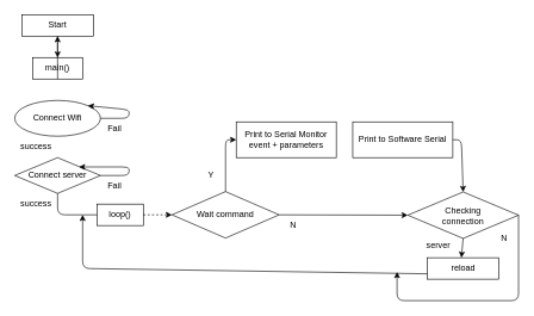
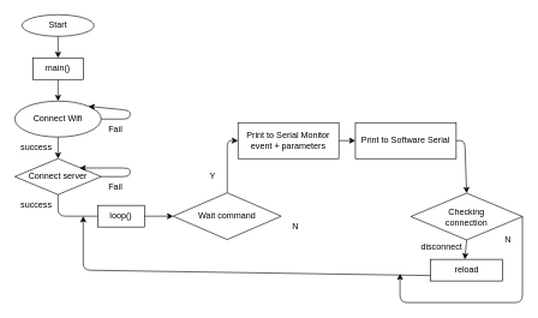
  <mxCell id="0" />
  <mxCell id="1" parent="0" />
- <mxCell id="2" value="Start" style="whiteSpace=wrap;html=1;rounded=0;" vertex="1" parent="1"><mxGeometry x="30" y="20" width="100" height="30" as="geometry" /></mxCell>
+ <mxCell id="2" value="Start" style="ellipse;whiteSpace=wrap;html=1;" vertex="1" parent="1"><mxGeometry x="30" y="20" width="100" height="30" as="geometry" /></mxCell>
  <mxCell id="3" value="main()" style="rounded=0;whiteSpace=wrap;html=1;" vertex="1" parent="1"><mxGeometry x="45" y="80" width="70" height="30" as="geometry" /></mxCell>
  <mxCell id="4" value="Connect Wifi" style="ellipse;whiteSpace=wrap;html=1;" vertex="1" parent="1"><mxGeometry x="20" y="140" width="120" height="50" as="geometry" /></mxCell>
  <mxCell id="5" value="Connect server" style="rhombus;whiteSpace=wrap;html=1;" vertex="1" parent="1"><mxGeometry x="20" y="220" width="120" height="50" as="geometry" /></mxCell>
  <mxCell id="6" value="" style="endArrow=classic;html=1;exitX=0.5;exitY=1;exitDx=0;exitDy=0;" edge="1" parent="1" source="2"><mxGeometry width="50" height="50" relative="1" as="geometry"><mxPoint x="20" y="350" as="sourcePoint" /><mxPoint x="80" y="80" as="targetPoint" /></mxGeometry></mxCell>
- <mxCell id="7" value="" style="endArrow=classic;html=1;exitX=0.5;exitY=1;exitDx=0;exitDy=0;" edge="1" parent="1" source="3" target="2"><mxGeometry width="50" height="50" relative="1" as="geometry"><mxPoint x="90" y="60" as="sourcePoint" /><mxPoint x="90" y="90" as="targetPoint" /></mxGeometry></mxCell>
+ <mxCell id="7" value="" style="endArrow=classic;html=1;exitX=0.5;exitY=1;exitDx=0;exitDy=0;entryX=0.5;entryY=0;entryDx=0;entryDy=0;" edge="1" parent="1" source="3" target="4"><mxGeometry width="50" height="50" relative="1" as="geometry"><mxPoint x="90" y="60" as="sourcePoint" /><mxPoint x="90" y="90" as="targetPoint" /></mxGeometry></mxCell>
+ <mxCell id="8" value="" style="endArrow=classic;html=1;exitX=0.5;exitY=1;exitDx=0;exitDy=0;entryX=0.5;entryY=0;entryDx=0;entryDy=0;" edge="1" parent="1" source="4" target="5"><mxGeometry width="50" height="50" relative="1" as="geometry"><mxPoint x="20" y="350" as="sourcePoint" /><mxPoint x="70" y="300" as="targetPoint" /></mxGeometry></mxCell>
  <mxCell id="9" value="" style="endArrow=classic;html=1;exitX=1;exitY=0.5;exitDx=0;exitDy=0;entryX=1;entryY=0;entryDx=0;entryDy=0;" edge="1" parent="1" source="4" target="4"><mxGeometry width="50" height="50" relative="1" as="geometry"><mxPoint x="20" y="350" as="sourcePoint" /><mxPoint x="70" y="300" as="targetPoint" /><Array as="points"><mxPoint x="180" y="165" /><mxPoint x="180" y="153" /></Array></mxGeometry></mxCell>
  <mxCell id="10" value="" style="endArrow=classic;html=1;exitX=1;exitY=0.5;exitDx=0;exitDy=0;entryX=1;entryY=0;entryDx=0;entryDy=0;" edge="1" parent="1"><mxGeometry width="50" height="50" relative="1" as="geometry"><mxPoint x="140" y="245" as="sourcePoint" /><mxPoint x="110" y="233" as="targetPoint" /><Array as="points"><mxPoint x="180" y="245" /><mxPoint x="180" y="233" /></Array></mxGeometry></mxCell>
  <mxCell id="11" value="loop()" style="rounded=0;whiteSpace=wrap;html=1;" vertex="1" parent="1"><mxGeometry x="135" y="285" width="65" height="30" as="geometry" /></mxCell>
  <mxCell id="12" value="" style="endArrow=none;html=1;exitX=0.5;exitY=1;exitDx=0;exitDy=0;entryX=0;entryY=0.5;entryDx=0;entryDy=0;" edge="1" parent="1" source="5" target="11"><mxGeometry width="50" height="50" relative="1" as="geometry"><mxPoint x="160" y="190" as="sourcePoint" /><mxPoint x="160" y="220" as="targetPoint" /><Array as="points"><mxPoint x="80" y="300" /></Array></mxGeometry></mxCell>
  <mxCell id="13" value="Wait command" style="rhombus;whiteSpace=wrap;html=1;" vertex="1" parent="1"><mxGeometry x="240" y="267.5" width="150" height="65" as="geometry" /></mxCell>
  <mxCell id="14" value="Checking&lt;br&gt;connection" style="rhombus;whiteSpace=wrap;html=1;" vertex="1" parent="1"><mxGeometry x="570" y="268" width="155" height="65" as="geometry" /></mxCell>
  <mxCell id="15" value="reload" style="rounded=0;whiteSpace=wrap;html=1;" vertex="1" parent="1"><mxGeometry x="597.5" y="360" width="100" height="30" as="geometry" /></mxCell>
  <mxCell id="16" value="Print to Serial Monitor&lt;br&gt;event +&amp;nbsp;parameters&lt;br&gt;" style="rounded=0;whiteSpace=wrap;html=1;" vertex="1" parent="1"><mxGeometry x="330" y="170" width="140" height="50" as="geometry" /></mxCell>
  <mxCell id="17" value="Print to Software Serial&lt;br&gt;" style="rounded=0;whiteSpace=wrap;html=1;" vertex="1" parent="1"><mxGeometry x="493" y="170" width="140" height="50" as="geometry" /></mxCell>
  <mxCell id="18" value="" style="endArrow=classic;html=1;exitX=0.5;exitY=0;exitDx=0;exitDy=0;entryX=0;entryY=0.5;entryDx=0;entryDy=0;" edge="1" parent="1" source="13" target="16"><mxGeometry width="50" height="50" relative="1" as="geometry"><mxPoint x="90" y="460" as="sourcePoint" /><mxPoint x="140" y="410" as="targetPoint" /><Array as="points"><mxPoint x="315" y="195" /></Array></mxGeometry></mxCell>
- <mxCell id="19" value="" style="endArrow=classic;html=1;entryX=0;entryY=0.5;entryDx=0;entryDy=0;exitX=1;exitY=0.5;exitDx=0;exitDy=0;dashed=1;" edge="1" parent="1" source="11" target="13"><mxGeometry width="50" height="50" relative="1" as="geometry"><mxPoint x="230" y="330" as="sourcePoint" /><mxPoint x="240" y="410" as="targetPoint" /></mxGeometry></mxCell>
+ <mxCell id="19" value="" style="endArrow=classic;html=1;entryX=0;entryY=0.5;entryDx=0;entryDy=0;exitX=1;exitY=0.5;exitDx=0;exitDy=0;" edge="1" parent="1" source="11" target="13"><mxGeometry width="50" height="50" relative="1" as="geometry"><mxPoint x="230" y="330" as="sourcePoint" /><mxPoint x="240" y="410" as="targetPoint" /></mxGeometry></mxCell>
+ <mxCell id="20" value="" style="endArrow=classic;html=1;entryX=0;entryY=0.5;entryDx=0;entryDy=0;exitX=1;exitY=0.5;exitDx=0;exitDy=0;" edge="1" parent="1" source="16" target="17"><mxGeometry width="50" height="50" relative="1" as="geometry"><mxPoint x="250" y="460" as="sourcePoint" /><mxPoint x="300" y="410" as="targetPoint" /></mxGeometry></mxCell>
  <mxCell id="21" value="" style="endArrow=classic;html=1;entryX=0.5;entryY=0;entryDx=0;entryDy=0;exitX=1;exitY=0.5;exitDx=0;exitDy=0;" edge="1" parent="1" source="17" target="14"><mxGeometry width="50" height="50" relative="1" as="geometry"><mxPoint x="250" y="460" as="sourcePoint" /><mxPoint x="300" y="410" as="targetPoint" /><Array as="points"><mxPoint x="645" y="195" /></Array></mxGeometry></mxCell>
  <mxCell id="22" value="" style="endArrow=classic;html=1;exitX=0.5;exitY=1;exitDx=0;exitDy=0;" edge="1" parent="1" source="14"><mxGeometry width="50" height="50" relative="1" as="geometry"><mxPoint x="250" y="460" as="sourcePoint" /><mxPoint x="645" y="360" as="targetPoint" /></mxGeometry></mxCell>
  <mxCell id="23" value="" style="endArrow=classic;html=1;exitX=0;exitY=0.75;exitDx=0;exitDy=0;" edge="1" parent="1" source="15"><mxGeometry width="50" height="50" relative="1" as="geometry"><mxPoint x="25" y="460" as="sourcePoint" /><mxPoint x="115" y="300" as="targetPoint" /><Array as="points"><mxPoint x="115" y="375" /></Array></mxGeometry></mxCell>
- <mxCell id="24" value="" style="endArrow=classic;html=1;entryX=0;entryY=0.5;entryDx=0;entryDy=0;exitX=1;exitY=0.5;exitDx=0;exitDy=0;" edge="1" parent="1" source="13" target="14"><mxGeometry width="50" height="50" relative="1" as="geometry"><mxPoint x="25" y="460" as="sourcePoint" /><mxPoint x="75" y="410" as="targetPoint" /></mxGeometry></mxCell>
  <mxCell id="25" value="" style="endArrow=classic;html=1;" edge="1" parent="1"><mxGeometry width="50" height="50" relative="1" as="geometry"><mxPoint x="725" y="300" as="sourcePoint" /><mxPoint x="555" y="380" as="targetPoint" /><Array as="points"><mxPoint x="725" y="420" /><mxPoint x="555" y="420" /></Array></mxGeometry></mxCell>
  <mxCell id="26" value="Fail" style="text;html=1;strokeColor=none;fillColor=none;align=center;verticalAlign=middle;whiteSpace=wrap;rounded=0;" vertex="1" parent="1"><mxGeometry x="140" y="170" width="40" height="20" as="geometry" /></mxCell>
  <mxCell id="27" value="Fail" style="text;html=1;strokeColor=none;fillColor=none;align=center;verticalAlign=middle;whiteSpace=wrap;rounded=0;" vertex="1" parent="1"><mxGeometry x="140" y="250" width="40" height="20" as="geometry" /></mxCell>
  <mxCell id="28" value="success" style="text;html=1;strokeColor=none;fillColor=none;align=center;verticalAlign=middle;whiteSpace=wrap;rounded=0;" vertex="1" parent="1"><mxGeometry x="30" y="195" width="40" height="20" as="geometry" /></mxCell>
  <mxCell id="29" value="success" style="text;html=1;strokeColor=none;fillColor=none;align=center;verticalAlign=middle;whiteSpace=wrap;rounded=0;" vertex="1" parent="1"><mxGeometry x="30" y="275" width="40" height="20" as="geometry" /></mxCell>
  <mxCell id="30" value="N" style="text;html=1;strokeColor=none;fillColor=none;align=center;verticalAlign=middle;whiteSpace=wrap;rounded=0;" vertex="1" parent="1"><mxGeometry x="390" y="305" width="40" height="20" as="geometry" /></mxCell>
  <mxCell id="31" value="Y" style="text;html=1;strokeColor=none;fillColor=none;align=center;verticalAlign=middle;whiteSpace=wrap;rounded=0;" vertex="1" parent="1"><mxGeometry x="275" y="235" width="40" height="20" as="geometry" /></mxCell>
  <mxCell id="32" value="N" style="text;html=1;strokeColor=none;fillColor=none;align=center;verticalAlign=middle;whiteSpace=wrap;rounded=0;" vertex="1" parent="1"><mxGeometry x="685" y="322.5" width="40" height="20" as="geometry" /></mxCell>
- <mxCell id="33" value="server" style="text;html=1;strokeColor=none;fillColor=none;align=center;verticalAlign=middle;whiteSpace=wrap;rounded=0;" vertex="1" parent="1"><mxGeometry x="593" y="333" width="40" height="20" as="geometry" /></mxCell>
+ <mxCell id="33" value="disconnect" style="text;html=1;strokeColor=none;fillColor=none;align=center;verticalAlign=middle;whiteSpace=wrap;rounded=0;" vertex="1" parent="1"><mxGeometry x="593" y="333" width="40" height="20" as="geometry" /></mxCell>
